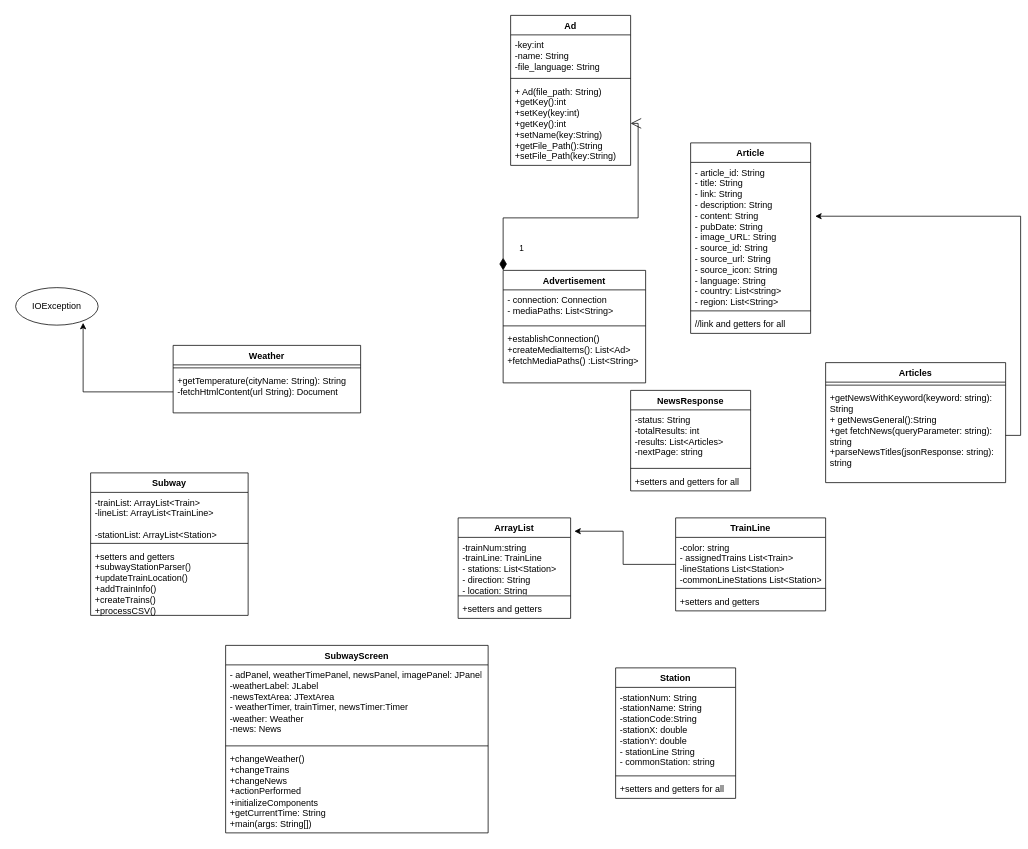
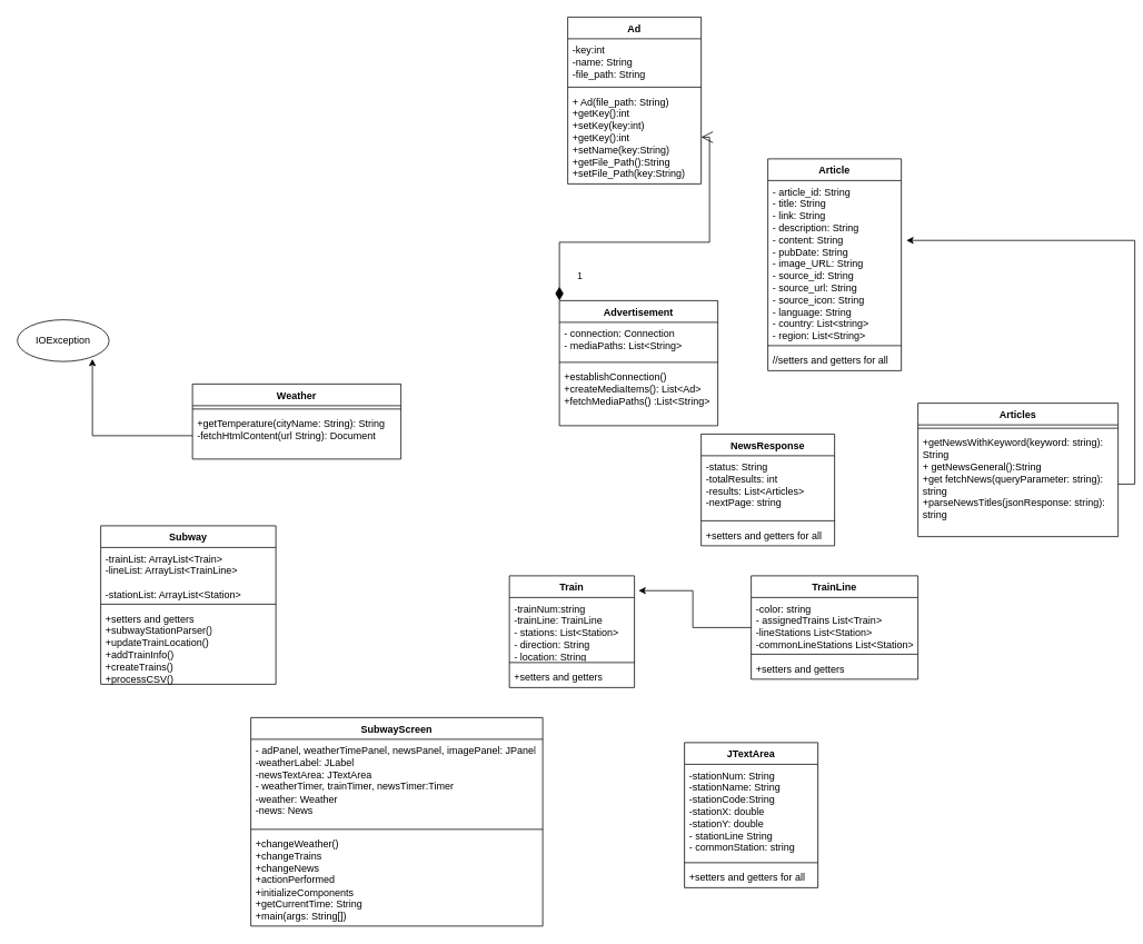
  <mxCell id="0" />
  <mxCell id="1" parent="0" />
  <mxCell id="2" value="&lt;div&gt;Ad&lt;/div&gt;" style="swimlane;fontStyle=1;align=center;verticalAlign=top;childLayout=stackLayout;horizontal=1;startSize=26;horizontalStack=0;resizeParent=1;resizeParentMax=0;resizeLast=0;collapsible=1;marginBottom=0;whiteSpace=wrap;html=1;" vertex="1" parent="1"><mxGeometry x="680" y="20" width="160" height="200" as="geometry" /></mxCell>
- <mxCell id="3" value="-key:int&lt;div&gt;-name: String&lt;/div&gt;&lt;div&gt;-file_language: String&lt;/div&gt;" style="text;strokeColor=none;fillColor=none;align=left;verticalAlign=top;spacingLeft=4;spacingRight=4;overflow=hidden;rotatable=0;points=[[0,0.5],[1,0.5]];portConstraint=eastwest;whiteSpace=wrap;html=1;" vertex="1" parent="2"><mxGeometry y="26" width="160" height="54" as="geometry" /></mxCell>
+ <mxCell id="3" value="-key:int&lt;div&gt;-name: String&lt;/div&gt;&lt;div&gt;-file_path: String&lt;/div&gt;" style="text;strokeColor=none;fillColor=none;align=left;verticalAlign=top;spacingLeft=4;spacingRight=4;overflow=hidden;rotatable=0;points=[[0,0.5],[1,0.5]];portConstraint=eastwest;whiteSpace=wrap;html=1;" vertex="1" parent="2"><mxGeometry y="26" width="160" height="54" as="geometry" /></mxCell>
  <mxCell id="4" value="" style="line;strokeWidth=1;fillColor=none;align=left;verticalAlign=middle;spacingTop=-1;spacingLeft=3;spacingRight=3;rotatable=0;labelPosition=right;points=[];portConstraint=eastwest;strokeColor=inherit;" vertex="1" parent="2"><mxGeometry y="80" width="160" height="8" as="geometry" /></mxCell>
  <mxCell id="5" value="+ Ad(file_path: String)&lt;div&gt;+getKey():int&lt;/div&gt;&lt;div&gt;+setKey(key:int)&lt;/div&gt;&lt;div&gt;&lt;div&gt;+getKey():int&lt;/div&gt;&lt;div&gt;+setName(key:String)&lt;/div&gt;&lt;/div&gt;&lt;div&gt;&lt;div&gt;+getFile_Path():String&lt;/div&gt;&lt;div&gt;+setFile_Path(key:String)&lt;/div&gt;&lt;/div&gt;" style="text;strokeColor=none;fillColor=none;align=left;verticalAlign=top;spacingLeft=4;spacingRight=4;overflow=hidden;rotatable=0;points=[[0,0.5],[1,0.5]];portConstraint=eastwest;whiteSpace=wrap;html=1;" vertex="1" parent="2"><mxGeometry y="88" width="160" height="112" as="geometry" /></mxCell>
  <mxCell id="6" value="NewsResponse" style="swimlane;fontStyle=1;align=center;verticalAlign=top;childLayout=stackLayout;horizontal=1;startSize=26;horizontalStack=0;resizeParent=1;resizeParentMax=0;resizeLast=0;collapsible=1;marginBottom=0;whiteSpace=wrap;html=1;" vertex="1" parent="1"><mxGeometry x="840" y="520" width="160" height="134" as="geometry" /></mxCell>
  <mxCell id="7" value="-status: String&lt;div&gt;-totalResults: int&lt;/div&gt;&lt;div&gt;-results: List&amp;lt;Articles&amp;gt;&lt;/div&gt;&lt;div&gt;-nextPage: string&lt;/div&gt;" style="text;strokeColor=none;fillColor=none;align=left;verticalAlign=top;spacingLeft=4;spacingRight=4;overflow=hidden;rotatable=0;points=[[0,0.5],[1,0.5]];portConstraint=eastwest;whiteSpace=wrap;html=1;" vertex="1" parent="6"><mxGeometry y="26" width="160" height="74" as="geometry" /></mxCell>
  <mxCell id="8" value="" style="line;strokeWidth=1;fillColor=none;align=left;verticalAlign=middle;spacingTop=-1;spacingLeft=3;spacingRight=3;rotatable=0;labelPosition=right;points=[];portConstraint=eastwest;strokeColor=inherit;" vertex="1" parent="6"><mxGeometry y="100" width="160" height="8" as="geometry" /></mxCell>
  <mxCell id="9" value="+setters and getters for all" style="text;strokeColor=none;fillColor=none;align=left;verticalAlign=top;spacingLeft=4;spacingRight=4;overflow=hidden;rotatable=0;points=[[0,0.5],[1,0.5]];portConstraint=eastwest;whiteSpace=wrap;html=1;" vertex="1" parent="6"><mxGeometry y="108" width="160" height="26" as="geometry" /></mxCell>
- <mxCell id="10" value="ArrayList" style="swimlane;fontStyle=1;align=center;verticalAlign=top;childLayout=stackLayout;horizontal=1;startSize=26;horizontalStack=0;resizeParent=1;resizeParentMax=0;resizeLast=0;collapsible=1;marginBottom=0;whiteSpace=wrap;html=1;" vertex="1" parent="1"><mxGeometry x="610" y="690" width="150" height="134" as="geometry" /></mxCell>
+ <mxCell id="10" value="Train" style="swimlane;fontStyle=1;align=center;verticalAlign=top;childLayout=stackLayout;horizontal=1;startSize=26;horizontalStack=0;resizeParent=1;resizeParentMax=0;resizeLast=0;collapsible=1;marginBottom=0;whiteSpace=wrap;html=1;" vertex="1" parent="1"><mxGeometry x="610" y="690" width="150" height="134" as="geometry" /></mxCell>
  <mxCell id="11" value="-trainNum:string&lt;div&gt;-trainLine: TrainLine&lt;/div&gt;&lt;div&gt;- stations: List&amp;lt;Station&amp;gt;&lt;/div&gt;&lt;div&gt;- direction: String&lt;/div&gt;&lt;div&gt;- location: String&lt;/div&gt;" style="text;strokeColor=none;fillColor=none;align=left;verticalAlign=top;spacingLeft=4;spacingRight=4;overflow=hidden;rotatable=0;points=[[0,0.5],[1,0.5]];portConstraint=eastwest;whiteSpace=wrap;html=1;" vertex="1" parent="10"><mxGeometry y="26" width="150" height="74" as="geometry" /></mxCell>
  <mxCell id="12" value="" style="line;strokeWidth=1;fillColor=none;align=left;verticalAlign=middle;spacingTop=-1;spacingLeft=3;spacingRight=3;rotatable=0;labelPosition=right;points=[];portConstraint=eastwest;strokeColor=inherit;" vertex="1" parent="10"><mxGeometry y="100" width="150" height="8" as="geometry" /></mxCell>
  <mxCell id="13" value="+setters and getters" style="text;strokeColor=none;fillColor=none;align=left;verticalAlign=top;spacingLeft=4;spacingRight=4;overflow=hidden;rotatable=0;points=[[0,0.5],[1,0.5]];portConstraint=eastwest;whiteSpace=wrap;html=1;" vertex="1" parent="10"><mxGeometry y="108" width="150" height="26" as="geometry" /></mxCell>
  <mxCell id="14" value="TrainLine" style="swimlane;fontStyle=1;align=center;verticalAlign=top;childLayout=stackLayout;horizontal=1;startSize=26;horizontalStack=0;resizeParent=1;resizeParentMax=0;resizeLast=0;collapsible=1;marginBottom=0;whiteSpace=wrap;html=1;" vertex="1" parent="1"><mxGeometry x="900" y="690" width="200" height="124" as="geometry" /></mxCell>
  <mxCell id="15" value="-color: string&lt;div&gt;- assignedTrains List&amp;lt;Train&amp;gt;&lt;/div&gt;&lt;div&gt;-lineStations&amp;nbsp;&lt;span style=&quot;background-color: initial;&quot;&gt;List&amp;lt;Station&amp;gt;&lt;/span&gt;&lt;/div&gt;&lt;div&gt;&lt;span style=&quot;background-color: initial;&quot;&gt;-commonLineStations&amp;nbsp;&lt;/span&gt;&lt;span style=&quot;background-color: initial;&quot;&gt;List&amp;lt;Station&amp;gt;&lt;/span&gt;&lt;/div&gt;" style="text;strokeColor=none;fillColor=none;align=left;verticalAlign=top;spacingLeft=4;spacingRight=4;overflow=hidden;rotatable=0;points=[[0,0.5],[1,0.5]];portConstraint=eastwest;whiteSpace=wrap;html=1;" vertex="1" parent="14"><mxGeometry y="26" width="200" height="64" as="geometry" /></mxCell>
  <mxCell id="16" value="" style="line;strokeWidth=1;fillColor=none;align=left;verticalAlign=middle;spacingTop=-1;spacingLeft=3;spacingRight=3;rotatable=0;labelPosition=right;points=[];portConstraint=eastwest;strokeColor=inherit;" vertex="1" parent="14"><mxGeometry y="90" width="200" height="8" as="geometry" /></mxCell>
  <mxCell id="17" value="+setters and getters" style="text;strokeColor=none;fillColor=none;align=left;verticalAlign=top;spacingLeft=4;spacingRight=4;overflow=hidden;rotatable=0;points=[[0,0.5],[1,0.5]];portConstraint=eastwest;whiteSpace=wrap;html=1;" vertex="1" parent="14"><mxGeometry y="98" width="200" height="26" as="geometry" /></mxCell>
- <mxCell id="18" value="Station" style="swimlane;fontStyle=1;align=center;verticalAlign=top;childLayout=stackLayout;horizontal=1;startSize=26;horizontalStack=0;resizeParent=1;resizeParentMax=0;resizeLast=0;collapsible=1;marginBottom=0;whiteSpace=wrap;html=1;" vertex="1" parent="1"><mxGeometry x="820" y="890" width="160" height="174" as="geometry" /></mxCell>
+ <mxCell id="18" value="JTextArea" style="swimlane;fontStyle=1;align=center;verticalAlign=top;childLayout=stackLayout;horizontal=1;startSize=26;horizontalStack=0;resizeParent=1;resizeParentMax=0;resizeLast=0;collapsible=1;marginBottom=0;whiteSpace=wrap;html=1;" vertex="1" parent="1"><mxGeometry x="820" y="890" width="160" height="174" as="geometry" /></mxCell>
  <mxCell id="19" value="-stationNum: String&lt;div&gt;-stationName: String&lt;/div&gt;&lt;div&gt;-stationCode:String&lt;/div&gt;&lt;div&gt;-stationX: double&lt;/div&gt;&lt;div&gt;-stationY: double&lt;/div&gt;&lt;div&gt;- stationLine String&lt;/div&gt;&lt;div&gt;- commonStation: string&lt;/div&gt;" style="text;strokeColor=none;fillColor=none;align=left;verticalAlign=top;spacingLeft=4;spacingRight=4;overflow=hidden;rotatable=0;points=[[0,0.5],[1,0.5]];portConstraint=eastwest;whiteSpace=wrap;html=1;" vertex="1" parent="18"><mxGeometry y="26" width="160" height="114" as="geometry" /></mxCell>
  <mxCell id="20" value="" style="line;strokeWidth=1;fillColor=none;align=left;verticalAlign=middle;spacingTop=-1;spacingLeft=3;spacingRight=3;rotatable=0;labelPosition=right;points=[];portConstraint=eastwest;strokeColor=inherit;" vertex="1" parent="18"><mxGeometry y="140" width="160" height="8" as="geometry" /></mxCell>
  <mxCell id="21" value="+setters and getters for all" style="text;strokeColor=none;fillColor=none;align=left;verticalAlign=top;spacingLeft=4;spacingRight=4;overflow=hidden;rotatable=0;points=[[0,0.5],[1,0.5]];portConstraint=eastwest;whiteSpace=wrap;html=1;" vertex="1" parent="18"><mxGeometry y="148" width="160" height="26" as="geometry" /></mxCell>
  <mxCell id="22" value="Articles" style="swimlane;fontStyle=1;align=center;verticalAlign=top;childLayout=stackLayout;horizontal=1;startSize=26;horizontalStack=0;resizeParent=1;resizeParentMax=0;resizeLast=0;collapsible=1;marginBottom=0;whiteSpace=wrap;html=1;" vertex="1" parent="1"><mxGeometry x="1100" y="483" width="240" height="160" as="geometry" /></mxCell>
  <mxCell id="23" value="" style="line;strokeWidth=1;fillColor=none;align=left;verticalAlign=middle;spacingTop=-1;spacingLeft=3;spacingRight=3;rotatable=0;labelPosition=right;points=[];portConstraint=eastwest;strokeColor=inherit;" vertex="1" parent="22"><mxGeometry y="26" width="240" height="8" as="geometry" /></mxCell>
  <mxCell id="24" value="+getNewsWithKeyword(keyword: string): String&lt;div&gt;+ getNewsGeneral():String&lt;/div&gt;&lt;div&gt;+get fetchNews(queryParameter: string): string&lt;/div&gt;&lt;div&gt;+parseNewsTitles(jsonResponse: string): string&lt;/div&gt;" style="text;strokeColor=none;fillColor=none;align=left;verticalAlign=top;spacingLeft=4;spacingRight=4;overflow=hidden;rotatable=0;points=[[0,0.5],[1,0.5]];portConstraint=eastwest;whiteSpace=wrap;html=1;" vertex="1" parent="22"><mxGeometry y="34" width="240" height="126" as="geometry" /></mxCell>
  <mxCell id="25" value="Advertisement" style="swimlane;fontStyle=1;align=center;verticalAlign=top;childLayout=stackLayout;horizontal=1;startSize=26;horizontalStack=0;resizeParent=1;resizeParentMax=0;resizeLast=0;collapsible=1;marginBottom=0;whiteSpace=wrap;html=1;" vertex="1" parent="1"><mxGeometry x="670" y="360" width="190" height="150" as="geometry" /></mxCell>
  <mxCell id="26" value="- connection: Connection&lt;div&gt;- mediaPaths: List&amp;lt;String&amp;gt;&lt;/div&gt;" style="text;strokeColor=none;fillColor=none;align=left;verticalAlign=top;spacingLeft=4;spacingRight=4;overflow=hidden;rotatable=0;points=[[0,0.5],[1,0.5]];portConstraint=eastwest;whiteSpace=wrap;html=1;" vertex="1" parent="25"><mxGeometry y="26" width="190" height="44" as="geometry" /></mxCell>
  <mxCell id="27" value="" style="line;strokeWidth=1;fillColor=none;align=left;verticalAlign=middle;spacingTop=-1;spacingLeft=3;spacingRight=3;rotatable=0;labelPosition=right;points=[];portConstraint=eastwest;strokeColor=inherit;" vertex="1" parent="25"><mxGeometry y="70" width="190" height="8" as="geometry" /></mxCell>
  <mxCell id="28" value="+establishConnection()&lt;div&gt;+createMediaItems(): List&amp;lt;Ad&amp;gt;&lt;/div&gt;&lt;div&gt;+fetchMediaPaths() :List&amp;lt;String&amp;gt;&lt;/div&gt;&lt;div&gt;&lt;br&gt;&lt;/div&gt;" style="text;strokeColor=none;fillColor=none;align=left;verticalAlign=top;spacingLeft=4;spacingRight=4;overflow=hidden;rotatable=0;points=[[0,0.5],[1,0.5]];portConstraint=eastwest;whiteSpace=wrap;html=1;" vertex="1" parent="25"><mxGeometry y="78" width="190" height="72" as="geometry" /></mxCell>
  <mxCell id="29" value="Subway" style="swimlane;fontStyle=1;align=center;verticalAlign=top;childLayout=stackLayout;horizontal=1;startSize=26;horizontalStack=0;resizeParent=1;resizeParentMax=0;resizeLast=0;collapsible=1;marginBottom=0;whiteSpace=wrap;html=1;" vertex="1" parent="1"><mxGeometry x="120" y="630" width="210" height="190" as="geometry" /></mxCell>
  <mxCell id="30" value="-trainList: ArrayList&amp;lt;Train&amp;gt;&lt;div&gt;-lineList: ArrayList&amp;lt;TrainLine&amp;gt;&lt;div&gt;&lt;br&gt;&lt;/div&gt;&lt;div&gt;-stationList: ArrayList&amp;lt;Station&amp;gt;&lt;div&gt;&lt;br&gt;&lt;/div&gt;&lt;/div&gt;&lt;div&gt;&lt;br&gt;&lt;/div&gt;&lt;/div&gt;" style="text;strokeColor=none;fillColor=none;align=left;verticalAlign=top;spacingLeft=4;spacingRight=4;overflow=hidden;rotatable=0;points=[[0,0.5],[1,0.5]];portConstraint=eastwest;whiteSpace=wrap;html=1;" vertex="1" parent="29"><mxGeometry y="26" width="210" height="64" as="geometry" /></mxCell>
  <mxCell id="31" value="" style="line;strokeWidth=1;fillColor=none;align=left;verticalAlign=middle;spacingTop=-1;spacingLeft=3;spacingRight=3;rotatable=0;labelPosition=right;points=[];portConstraint=eastwest;strokeColor=inherit;" vertex="1" parent="29"><mxGeometry y="90" width="210" height="8" as="geometry" /></mxCell>
  <mxCell id="32" value="+setters and getters&lt;div&gt;+subwayStationParser()&lt;/div&gt;&lt;div&gt;+updateTrainLocation()&lt;/div&gt;&lt;div&gt;+addTrainInfo()&lt;/div&gt;&lt;div&gt;+createTrains()&lt;/div&gt;&lt;div&gt;+processCSV()&lt;/div&gt;&lt;div&gt;&lt;br&gt;&lt;/div&gt;&lt;div&gt;&lt;br&gt;&lt;/div&gt;" style="text;strokeColor=none;fillColor=none;align=left;verticalAlign=top;spacingLeft=4;spacingRight=4;overflow=hidden;rotatable=0;points=[[0,0.5],[1,0.5]];portConstraint=eastwest;whiteSpace=wrap;html=1;" vertex="1" parent="29"><mxGeometry y="98" width="210" height="92" as="geometry" /></mxCell>
  <mxCell id="33" value="SubwayScreen" style="swimlane;fontStyle=1;align=center;verticalAlign=top;childLayout=stackLayout;horizontal=1;startSize=26;horizontalStack=0;resizeParent=1;resizeParentMax=0;resizeLast=0;collapsible=1;marginBottom=0;whiteSpace=wrap;html=1;" vertex="1" parent="1"><mxGeometry x="300" y="860" width="350" height="250" as="geometry" /></mxCell>
  <mxCell id="34" value="- adPanel, weatherTimePanel, newsPanel, imagePanel: JPanel&lt;div&gt;-weatherLabel: JLabel&lt;/div&gt;&lt;div&gt;-newsTextArea: JTextArea&lt;/div&gt;&lt;div&gt;- weatherTimer, trainTimer, newsTimer:Timer&lt;/div&gt;&lt;div&gt;-weather: Weather&lt;/div&gt;&lt;div&gt;-news: News&lt;/div&gt;" style="text;strokeColor=none;fillColor=none;align=left;verticalAlign=top;spacingLeft=4;spacingRight=4;overflow=hidden;rotatable=0;points=[[0,0.5],[1,0.5]];portConstraint=eastwest;whiteSpace=wrap;html=1;" vertex="1" parent="33"><mxGeometry y="26" width="350" height="104" as="geometry" /></mxCell>
  <mxCell id="35" value="" style="line;strokeWidth=1;fillColor=none;align=left;verticalAlign=middle;spacingTop=-1;spacingLeft=3;spacingRight=3;rotatable=0;labelPosition=right;points=[];portConstraint=eastwest;strokeColor=inherit;" vertex="1" parent="33"><mxGeometry y="130" width="350" height="8" as="geometry" /></mxCell>
  <mxCell id="36" value="+changeWeather()&amp;nbsp;&lt;div&gt;+changeTrains&lt;/div&gt;&lt;div&gt;+changeNews&lt;/div&gt;&lt;div&gt;+actionPerformed&lt;/div&gt;&lt;div&gt;+initializeComponents&lt;/div&gt;&lt;div&gt;+getCurrentTime: String&lt;/div&gt;&lt;div&gt;+main(args: String[])&lt;/div&gt;" style="text;strokeColor=none;fillColor=none;align=left;verticalAlign=top;spacingLeft=4;spacingRight=4;overflow=hidden;rotatable=0;points=[[0,0.5],[1,0.5]];portConstraint=eastwest;whiteSpace=wrap;html=1;" vertex="1" parent="33"><mxGeometry y="138" width="350" height="112" as="geometry" /></mxCell>
  <mxCell id="37" value="Article" style="swimlane;fontStyle=1;align=center;verticalAlign=top;childLayout=stackLayout;horizontal=1;startSize=26;horizontalStack=0;resizeParent=1;resizeParentMax=0;resizeLast=0;collapsible=1;marginBottom=0;whiteSpace=wrap;html=1;" vertex="1" parent="1"><mxGeometry x="920" y="190" width="160" height="254" as="geometry" /></mxCell>
  <mxCell id="38" value="- article_id: String&lt;div&gt;- title: String&lt;div&gt;- link: String&lt;div&gt;- description: String&lt;div&gt;- content: String&lt;div&gt;- pubDate: String&lt;div&gt;- image_URL: String&lt;div&gt;- source_id: String&lt;div&gt;- source_url: String&lt;div&gt;- source_icon: String&lt;div&gt;- language: String&lt;div&gt;- country: List&amp;lt;string&amp;gt;&lt;div&gt;- region: List&amp;lt;String&amp;gt;&lt;div&gt;&lt;br&gt;&lt;/div&gt;&lt;/div&gt;&lt;/div&gt;&lt;/div&gt;&lt;/div&gt;&lt;/div&gt;&lt;/div&gt;&lt;/div&gt;&lt;/div&gt;&lt;/div&gt;&lt;/div&gt;&lt;/div&gt;&lt;/div&gt;" style="text;strokeColor=none;fillColor=none;align=left;verticalAlign=top;spacingLeft=4;spacingRight=4;overflow=hidden;rotatable=0;points=[[0,0.5],[1,0.5]];portConstraint=eastwest;whiteSpace=wrap;html=1;" vertex="1" parent="37"><mxGeometry y="26" width="160" height="194" as="geometry" /></mxCell>
  <mxCell id="39" value="" style="line;strokeWidth=1;fillColor=none;align=left;verticalAlign=middle;spacingTop=-1;spacingLeft=3;spacingRight=3;rotatable=0;labelPosition=right;points=[];portConstraint=eastwest;strokeColor=inherit;" vertex="1" parent="37"><mxGeometry y="220" width="160" height="8" as="geometry" /></mxCell>
- <mxCell id="40" value="//link and getters for all" style="text;strokeColor=none;fillColor=none;align=left;verticalAlign=top;spacingLeft=4;spacingRight=4;overflow=hidden;rotatable=0;points=[[0,0.5],[1,0.5]];portConstraint=eastwest;whiteSpace=wrap;html=1;" vertex="1" parent="37"><mxGeometry y="228" width="160" height="26" as="geometry" /></mxCell>
+ <mxCell id="40" value="//setters and getters for all" style="text;strokeColor=none;fillColor=none;align=left;verticalAlign=top;spacingLeft=4;spacingRight=4;overflow=hidden;rotatable=0;points=[[0,0.5],[1,0.5]];portConstraint=eastwest;whiteSpace=wrap;html=1;" vertex="1" parent="37"><mxGeometry y="228" width="160" height="26" as="geometry" /></mxCell>
  <mxCell id="41" value="Weather" style="swimlane;fontStyle=1;align=center;verticalAlign=top;childLayout=stackLayout;horizontal=1;startSize=26;horizontalStack=0;resizeParent=1;resizeParentMax=0;resizeLast=0;collapsible=1;marginBottom=0;whiteSpace=wrap;html=1;" vertex="1" parent="1"><mxGeometry x="230" y="460" width="250" height="90" as="geometry" /></mxCell>
  <mxCell id="42" value="" style="line;strokeWidth=1;fillColor=none;align=left;verticalAlign=middle;spacingTop=-1;spacingLeft=3;spacingRight=3;rotatable=0;labelPosition=right;points=[];portConstraint=eastwest;strokeColor=inherit;" vertex="1" parent="41"><mxGeometry y="26" width="250" height="8" as="geometry" /></mxCell>
  <mxCell id="43" value="+getTemperature(cityName: String): String&lt;div&gt;-fetchHtmlContent(url String): Document&lt;/div&gt;" style="text;strokeColor=none;fillColor=none;align=left;verticalAlign=top;spacingLeft=4;spacingRight=4;overflow=hidden;rotatable=0;points=[[0,0.5],[1,0.5]];portConstraint=eastwest;whiteSpace=wrap;html=1;" vertex="1" parent="41"><mxGeometry y="34" width="250" height="56" as="geometry" /></mxCell>
  <mxCell id="44" value="IOException" style="ellipse;html=1;whiteSpace=wrap;" vertex="1" parent="1"><mxGeometry x="20" y="383" width="110" height="50" as="geometry" /></mxCell>
  <mxCell id="45" style="edgeStyle=orthogonalEdgeStyle;rounded=0;orthogonalLoop=1;jettySize=auto;html=1;entryX=0.818;entryY=0.94;entryDx=0;entryDy=0;entryPerimeter=0;" edge="1" parent="1" source="43" target="44"><mxGeometry relative="1" as="geometry" /></mxCell>
  <mxCell id="46" style="edgeStyle=orthogonalEdgeStyle;rounded=0;orthogonalLoop=1;jettySize=auto;html=1;exitX=0;exitY=0.5;exitDx=0;exitDy=0;entryX=1.033;entryY=-0.111;entryDx=0;entryDy=0;entryPerimeter=0;" edge="1" parent="1" source="14" target="11"><mxGeometry relative="1" as="geometry" /></mxCell>
  <mxCell id="47" style="edgeStyle=orthogonalEdgeStyle;rounded=0;orthogonalLoop=1;jettySize=auto;html=1;exitX=1;exitY=0.5;exitDx=0;exitDy=0;entryX=1.038;entryY=0.37;entryDx=0;entryDy=0;entryPerimeter=0;" edge="1" parent="1" source="24" target="38"><mxGeometry relative="1" as="geometry" /></mxCell>
  <mxCell id="48" value="1" style="endArrow=open;html=1;endSize=12;startArrow=diamondThin;startSize=14;startFill=1;edgeStyle=orthogonalEdgeStyle;align=left;verticalAlign=bottom;rounded=0;exitX=0;exitY=0;exitDx=0;exitDy=0;" edge="1" parent="1" source="25" target="5"><mxGeometry x="-0.896" y="-20" relative="1" as="geometry"><mxPoint x="570" y="290" as="sourcePoint" /><mxPoint x="730" y="290" as="targetPoint" /><mxPoint as="offset" /></mxGeometry></mxCell>
